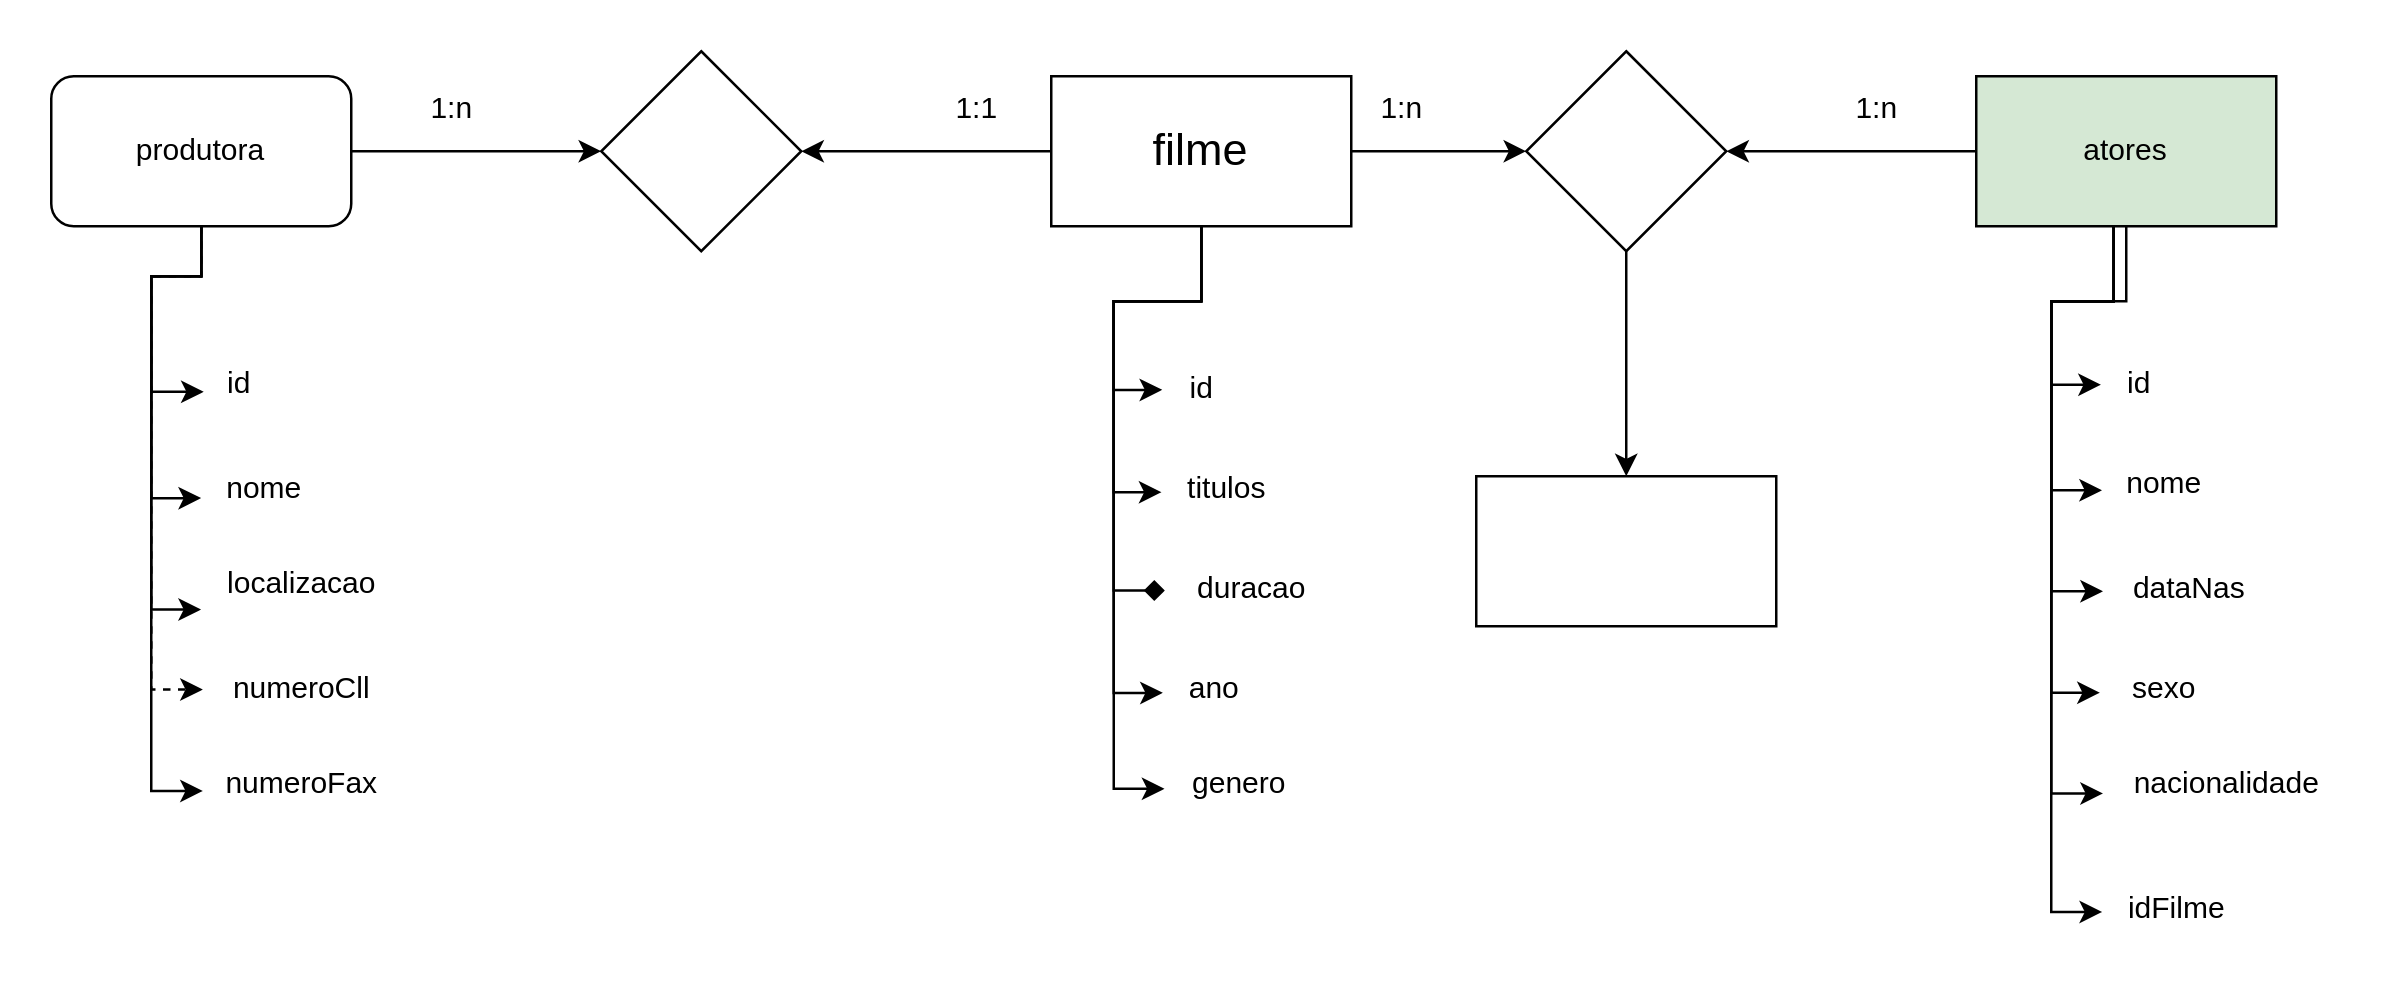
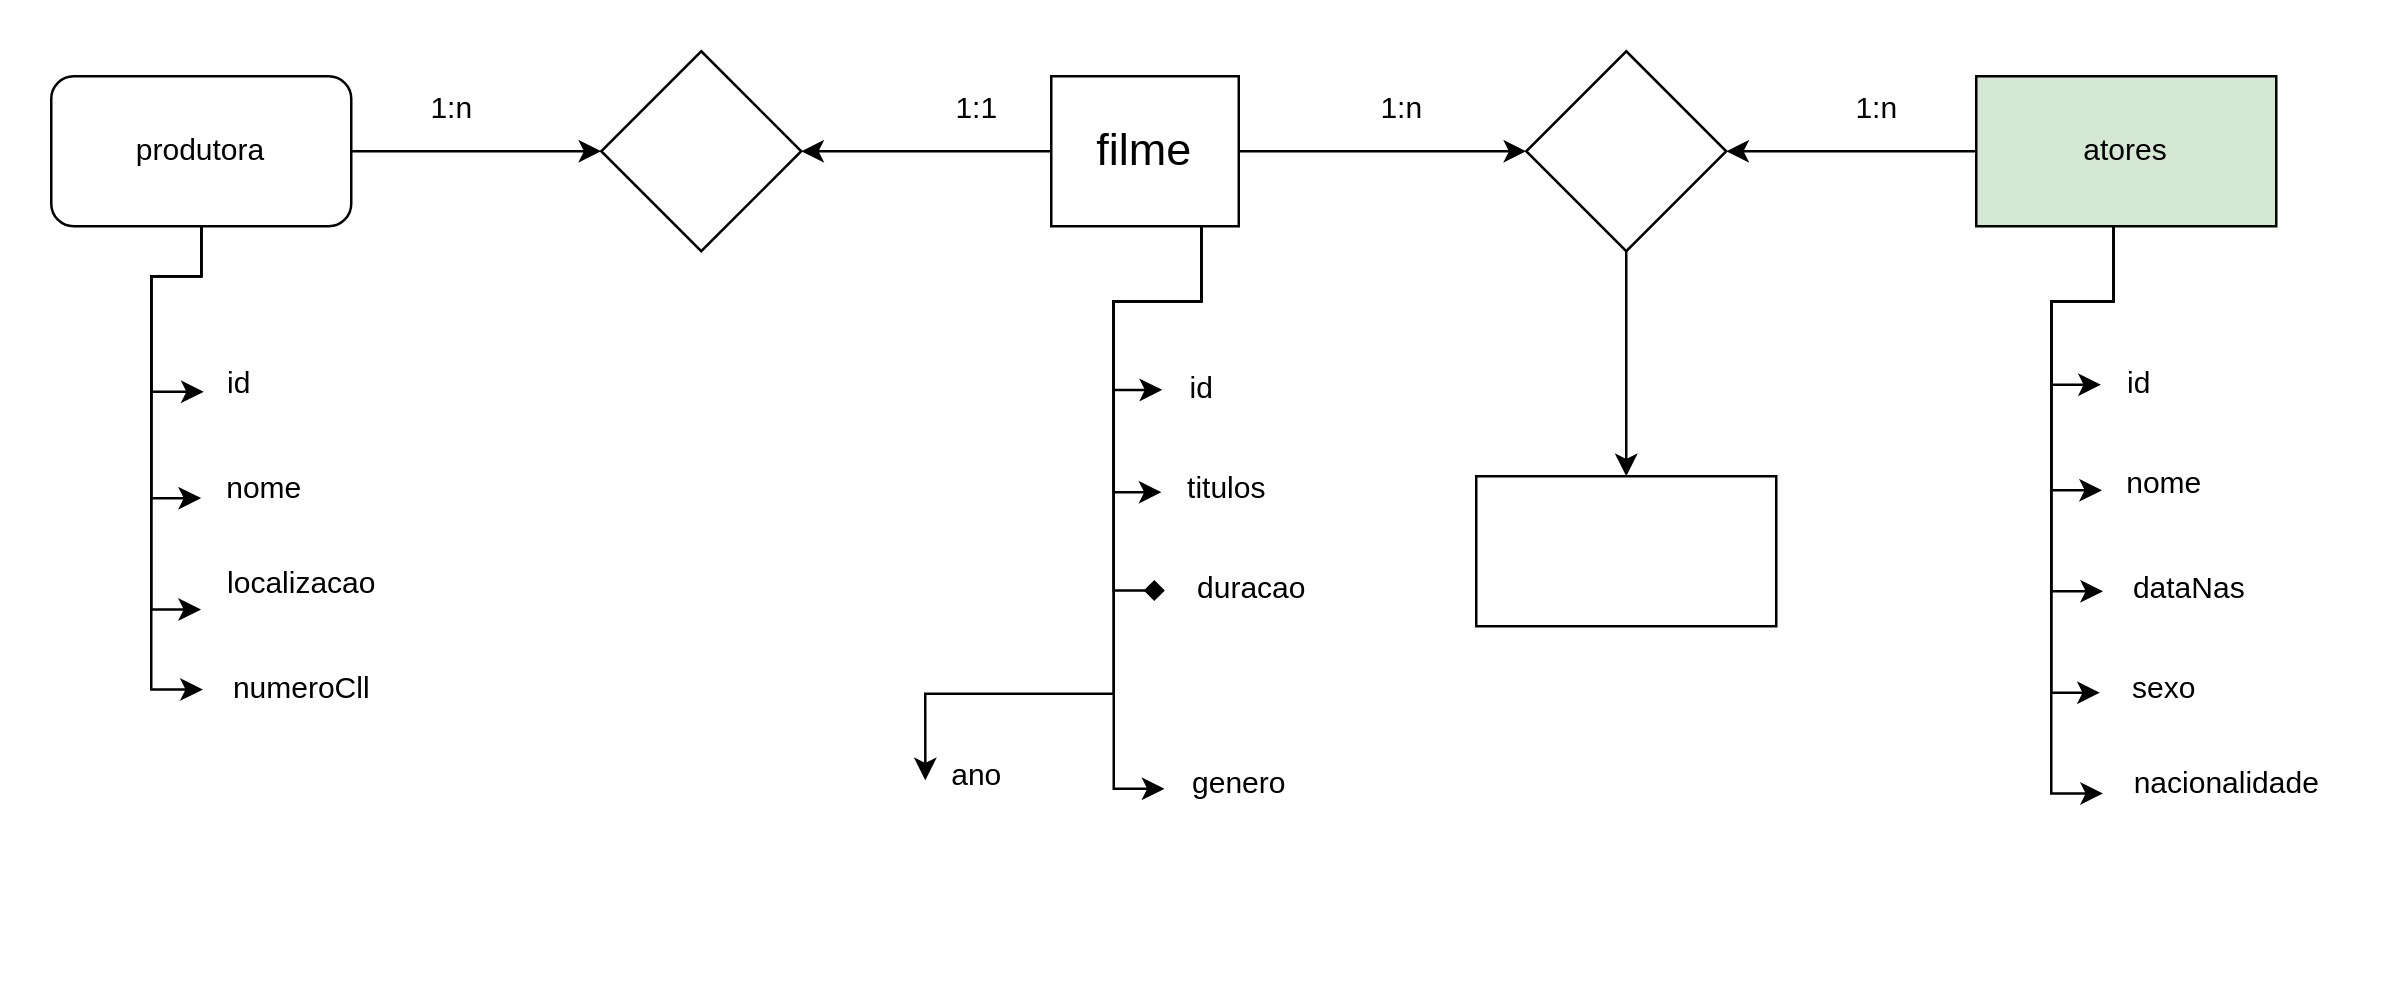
  <mxCell id="0" />
  <mxCell id="1" parent="0" />
  <mxCell id="2" value="" style="edgeStyle=orthogonalEdgeStyle;rounded=0;orthogonalLoop=1;jettySize=auto;html=1;" edge="1" parent="1" source="4" target="40"><mxGeometry relative="1" as="geometry" /></mxCell>
  <mxCell id="3" value="" style="edgeStyle=orthogonalEdgeStyle;rounded=0;orthogonalLoop=1;jettySize=auto;html=1;" edge="1" parent="1" source="4" target="43"><mxGeometry relative="1" as="geometry" /></mxCell>
- <mxCell id="4" value="&lt;font style=&quot;font-size: 18px;&quot;&gt;filme&lt;/font&gt;" style="whiteSpace=wrap;html=1;" vertex="1" parent="1"><mxGeometry x="420" y="30" width="120" height="60" as="geometry" /></mxCell>
+ <mxCell id="4" value="&lt;font style=&quot;font-size: 18px;&quot;&gt;filme&lt;/font&gt;" style="whiteSpace=wrap;html=1;" vertex="1" parent="1"><mxGeometry x="420" y="30" width="75" height="60" as="geometry" /></mxCell>
  <mxCell id="5" value="titulos" style="text;html=1;align=center;verticalAlign=middle;resizable=0;points=[];autosize=1;strokeColor=none;fillColor=none;" vertex="1" parent="1"><mxGeometry x="465" y="180" width="50" height="30" as="geometry" /></mxCell>
  <mxCell id="6" value="id" style="text;html=1;align=center;verticalAlign=middle;resizable=0;points=[];autosize=1;strokeColor=none;fillColor=none;" vertex="1" parent="1"><mxGeometry x="465" y="140" width="30" height="30" as="geometry" /></mxCell>
  <mxCell id="7" value="duracao" style="text;html=1;align=center;verticalAlign=middle;resizable=0;points=[];autosize=1;strokeColor=none;fillColor=none;" vertex="1" parent="1"><mxGeometry x="465" y="220" width="70" height="30" as="geometry" /></mxCell>
- <mxCell id="8" value="ano" style="text;html=1;align=center;verticalAlign=middle;resizable=0;points=[];autosize=1;strokeColor=none;fillColor=none;" vertex="1" parent="1"><mxGeometry x="465" y="260" width="40" height="30" as="geometry" /></mxCell>
+ <mxCell id="8" value="ano" style="text;html=1;align=center;verticalAlign=middle;resizable=0;points=[];autosize=1;strokeColor=none;fillColor=none;" vertex="1" parent="1"><mxGeometry x="370" y="295" width="40" height="30" as="geometry" /></mxCell>
  <mxCell id="9" value="genero" style="text;html=1;align=center;verticalAlign=middle;resizable=0;points=[];autosize=1;strokeColor=none;fillColor=none;" vertex="1" parent="1"><mxGeometry x="465" y="298" width="60" height="30" as="geometry" /></mxCell>
  <mxCell id="10" value="" style="edgeStyle=orthogonalEdgeStyle;rounded=0;orthogonalLoop=1;jettySize=auto;html=1;" edge="1" parent="1" source="11" target="40"><mxGeometry relative="1" as="geometry" /></mxCell>
  <mxCell id="11" value="atores" style="whiteSpace=wrap;html=1;fillColor=#d5e8d4;" vertex="1" parent="1"><mxGeometry x="790" y="30" width="120" height="60" as="geometry" /></mxCell>
  <mxCell id="12" value="id" style="text;html=1;align=center;verticalAlign=middle;resizable=0;points=[];autosize=1;strokeColor=none;fillColor=none;" vertex="1" parent="1"><mxGeometry x="840" y="138" width="30" height="30" as="geometry" /></mxCell>
  <mxCell id="13" value="nome" style="text;html=1;align=center;verticalAlign=middle;resizable=0;points=[];autosize=1;strokeColor=none;fillColor=none;" vertex="1" parent="1"><mxGeometry x="840" y="178" width="50" height="30" as="geometry" /></mxCell>
  <mxCell id="14" value="dataNas" style="text;html=1;align=center;verticalAlign=middle;resizable=0;points=[];autosize=1;strokeColor=none;fillColor=none;" vertex="1" parent="1"><mxGeometry x="840" y="220" width="70" height="30" as="geometry" /></mxCell>
  <mxCell id="15" value="sexo" style="text;html=1;align=center;verticalAlign=middle;resizable=0;points=[];autosize=1;strokeColor=none;fillColor=none;" vertex="1" parent="1"><mxGeometry x="840" y="260" width="50" height="30" as="geometry" /></mxCell>
  <mxCell id="16" value="nacionalidade" style="text;html=1;align=center;verticalAlign=middle;resizable=0;points=[];autosize=1;strokeColor=none;fillColor=none;" vertex="1" parent="1"><mxGeometry x="840" y="298" width="100" height="30" as="geometry" /></mxCell>
  <mxCell id="17" value="" style="edgeStyle=orthogonalEdgeStyle;rounded=0;orthogonalLoop=1;jettySize=auto;html=1;" edge="1" parent="1" source="18" target="43"><mxGeometry relative="1" as="geometry" /></mxCell>
  <mxCell id="18" value="produtora" style="whiteSpace=wrap;html=1;rounded=1;" vertex="1" parent="1"><mxGeometry x="20" y="30" width="120" height="60" as="geometry" /></mxCell>
  <mxCell id="19" value="id" style="text;html=1;align=center;verticalAlign=middle;resizable=0;points=[];autosize=1;strokeColor=none;fillColor=none;" vertex="1" parent="1"><mxGeometry x="80" y="138" width="30" height="30" as="geometry" /></mxCell>
  <mxCell id="20" value="nome" style="text;html=1;align=center;verticalAlign=middle;resizable=0;points=[];autosize=1;strokeColor=none;fillColor=none;" vertex="1" parent="1"><mxGeometry x="80" y="180" width="50" height="30" as="geometry" /></mxCell>
  <mxCell id="21" value="localizacao&lt;div&gt;&lt;br&gt;&lt;/div&gt;" style="text;html=1;align=center;verticalAlign=middle;resizable=0;points=[];autosize=1;strokeColor=none;fillColor=none;" vertex="1" parent="1"><mxGeometry x="80" y="220" width="80" height="40" as="geometry" /></mxCell>
  <mxCell id="22" value="numeroCll" style="text;html=1;align=center;verticalAlign=middle;resizable=0;points=[];autosize=1;strokeColor=none;fillColor=none;" vertex="1" parent="1"><mxGeometry x="80" y="260" width="80" height="30" as="geometry" /></mxCell>
- <mxCell id="23" value="numeroFax" style="text;html=1;align=center;verticalAlign=middle;resizable=0;points=[];autosize=1;strokeColor=none;fillColor=none;" vertex="1" parent="1"><mxGeometry x="80" y="298" width="80" height="30" as="geometry" /></mxCell>
  <mxCell id="24" style="edgeStyle=orthogonalEdgeStyle;rounded=0;orthogonalLoop=1;jettySize=auto;html=1;entryX=-0.02;entryY=0.515;entryDx=0;entryDy=0;entryPerimeter=0;" edge="1" parent="1" source="4" target="6"><mxGeometry relative="1" as="geometry"><Array as="points"><mxPoint x="480" y="120" /><mxPoint x="445" y="120" /><mxPoint x="445" y="156" /></Array></mxGeometry></mxCell>
  <mxCell id="25" style="edgeStyle=orthogonalEdgeStyle;rounded=0;orthogonalLoop=1;jettySize=auto;html=1;entryX=-0.018;entryY=0.546;entryDx=0;entryDy=0;entryPerimeter=0;" edge="1" parent="1" source="4" target="5"><mxGeometry relative="1" as="geometry"><Array as="points"><mxPoint x="480" y="120" /><mxPoint x="445" y="120" /><mxPoint x="445" y="196" /></Array></mxGeometry></mxCell>
  <mxCell id="26" style="edgeStyle=orthogonalEdgeStyle;rounded=0;orthogonalLoop=1;jettySize=auto;html=1;entryX=0.006;entryY=0.524;entryDx=0;entryDy=0;entryPerimeter=0;endArrow=diamond;" edge="1" parent="1" source="4" target="7"><mxGeometry relative="1" as="geometry"><Array as="points"><mxPoint x="480" y="120" /><mxPoint x="445" y="120" /><mxPoint x="445" y="236" /></Array></mxGeometry></mxCell>
  <mxCell id="27" style="edgeStyle=orthogonalEdgeStyle;rounded=0;orthogonalLoop=1;jettySize=auto;html=1;entryX=-0.009;entryY=0.555;entryDx=0;entryDy=0;entryPerimeter=0;" edge="1" parent="1" source="4" target="8"><mxGeometry relative="1" as="geometry"><Array as="points"><mxPoint x="480" y="120" /><mxPoint x="445" y="120" /><mxPoint x="445" y="277" /></Array></mxGeometry></mxCell>
  <mxCell id="28" style="edgeStyle=orthogonalEdgeStyle;rounded=0;orthogonalLoop=1;jettySize=auto;html=1;entryX=0.005;entryY=0.567;entryDx=0;entryDy=0;entryPerimeter=0;" edge="1" parent="1" source="4" target="9"><mxGeometry relative="1" as="geometry"><Array as="points"><mxPoint x="480" y="120" /><mxPoint x="445" y="120" /><mxPoint x="445" y="315" /></Array></mxGeometry></mxCell>
  <mxCell id="29" style="edgeStyle=orthogonalEdgeStyle;rounded=0;orthogonalLoop=1;jettySize=auto;html=1;entryX=-0.004;entryY=0.512;entryDx=0;entryDy=0;entryPerimeter=0;" edge="1" parent="1" target="12"><mxGeometry relative="1" as="geometry"><mxPoint x="845" y="90" as="sourcePoint" /><Array as="points"><mxPoint x="845" y="120" /><mxPoint x="820" y="120" /><mxPoint x="820" y="153" /></Array></mxGeometry></mxCell>
  <mxCell id="30" style="edgeStyle=orthogonalEdgeStyle;rounded=0;orthogonalLoop=1;jettySize=auto;html=1;entryX=0.006;entryY=0.587;entryDx=0;entryDy=0;entryPerimeter=0;" edge="1" parent="1" target="13"><mxGeometry relative="1" as="geometry"><mxPoint x="845" y="90" as="sourcePoint" /><Array as="points"><mxPoint x="845" y="120" /><mxPoint x="820" y="120" /><mxPoint x="820" y="196" /></Array></mxGeometry></mxCell>
  <mxCell id="31" style="edgeStyle=orthogonalEdgeStyle;rounded=0;orthogonalLoop=1;jettySize=auto;html=1;entryX=0.01;entryY=0.534;entryDx=0;entryDy=0;entryPerimeter=0;" edge="1" parent="1" target="14"><mxGeometry relative="1" as="geometry"><mxPoint x="845" y="90" as="sourcePoint" /><Array as="points"><mxPoint x="845" y="120" /><mxPoint x="820" y="120" /><mxPoint x="820" y="236" /></Array></mxGeometry></mxCell>
  <mxCell id="32" style="edgeStyle=orthogonalEdgeStyle;rounded=0;orthogonalLoop=1;jettySize=auto;html=1;entryX=-0.011;entryY=0.553;entryDx=0;entryDy=0;entryPerimeter=0;" edge="1" parent="1" target="15"><mxGeometry relative="1" as="geometry"><mxPoint x="845" y="90" as="sourcePoint" /><Array as="points"><mxPoint x="845" y="120" /><mxPoint x="820" y="120" /><mxPoint x="820" y="277" /></Array></mxGeometry></mxCell>
  <mxCell id="33" style="edgeStyle=orthogonalEdgeStyle;rounded=0;orthogonalLoop=1;jettySize=auto;html=1;entryX=0.007;entryY=0.63;entryDx=0;entryDy=0;entryPerimeter=0;" edge="1" parent="1" target="16"><mxGeometry relative="1" as="geometry"><mxPoint x="845" y="90" as="sourcePoint" /><Array as="points"><mxPoint x="845" y="120" /><mxPoint x="820" y="120" /><mxPoint x="820" y="317" /></Array></mxGeometry></mxCell>
  <mxCell id="34" style="edgeStyle=orthogonalEdgeStyle;rounded=0;orthogonalLoop=1;jettySize=auto;html=1;entryX=0.033;entryY=0.607;entryDx=0;entryDy=0;entryPerimeter=0;" edge="1" parent="1" source="18" target="19"><mxGeometry relative="1" as="geometry"><Array as="points"><mxPoint x="80" y="110" /><mxPoint x="60" y="110" /><mxPoint x="60" y="156" /></Array></mxGeometry></mxCell>
  <mxCell id="35" style="edgeStyle=orthogonalEdgeStyle;rounded=0;orthogonalLoop=1;jettySize=auto;html=1;entryX=-0.001;entryY=0.625;entryDx=0;entryDy=0;entryPerimeter=0;" edge="1" parent="1" source="18" target="20"><mxGeometry relative="1" as="geometry"><Array as="points"><mxPoint x="80" y="110" /><mxPoint x="60" y="110" /><mxPoint x="60" y="199" /></Array></mxGeometry></mxCell>
  <mxCell id="36" style="edgeStyle=orthogonalEdgeStyle;rounded=0;orthogonalLoop=1;jettySize=auto;html=1;entryX=-0.001;entryY=0.583;entryDx=0;entryDy=0;entryPerimeter=0;" edge="1" parent="1" source="18" target="21"><mxGeometry relative="1" as="geometry"><Array as="points"><mxPoint x="80" y="110" /><mxPoint x="60" y="110" /><mxPoint x="60" y="243" /></Array></mxGeometry></mxCell>
- <mxCell id="37" style="edgeStyle=orthogonalEdgeStyle;rounded=0;orthogonalLoop=1;jettySize=auto;html=1;entryX=0.008;entryY=0.511;entryDx=0;entryDy=0;entryPerimeter=0;dashed=1;" edge="1" parent="1" source="18" target="22"><mxGeometry relative="1" as="geometry"><Array as="points"><mxPoint x="80" y="110" /><mxPoint x="60" y="110" /><mxPoint x="60" y="275" /></Array></mxGeometry></mxCell>
- <mxCell id="38" style="edgeStyle=orthogonalEdgeStyle;rounded=0;orthogonalLoop=1;jettySize=auto;html=1;entryX=0.008;entryY=0.596;entryDx=0;entryDy=0;entryPerimeter=0;" edge="1" parent="1" source="18" target="23"><mxGeometry relative="1" as="geometry"><Array as="points"><mxPoint x="80" y="110" /><mxPoint x="60" y="110" /><mxPoint x="60" y="316" /></Array></mxGeometry></mxCell>
+ <mxCell id="37" style="edgeStyle=orthogonalEdgeStyle;rounded=0;orthogonalLoop=1;jettySize=auto;html=1;entryX=0.008;entryY=0.511;entryDx=0;entryDy=0;entryPerimeter=0;" edge="1" parent="1" source="18" target="22"><mxGeometry relative="1" as="geometry"><Array as="points"><mxPoint x="80" y="110" /><mxPoint x="60" y="110" /><mxPoint x="60" y="275" /></Array></mxGeometry></mxCell>
  <mxCell id="39" value="" style="edgeStyle=orthogonalEdgeStyle;rounded=0;orthogonalLoop=1;jettySize=auto;html=1;" edge="1" parent="1" source="40" target="46"><mxGeometry relative="1" as="geometry" /></mxCell>
  <mxCell id="40" value="" style="rhombus;whiteSpace=wrap;html=1;" vertex="1" parent="1"><mxGeometry x="610" y="20" width="80" height="80" as="geometry" /></mxCell>
  <mxCell id="41" value="1:n" style="text;html=1;align=center;verticalAlign=middle;resizable=0;points=[];autosize=1;strokeColor=none;fillColor=none;" vertex="1" parent="1"><mxGeometry x="730" y="28" width="40" height="30" as="geometry" /></mxCell>
  <mxCell id="42" value="1:n" style="text;html=1;align=center;verticalAlign=middle;resizable=0;points=[];autosize=1;strokeColor=none;fillColor=none;" vertex="1" parent="1"><mxGeometry x="540" y="28" width="40" height="30" as="geometry" /></mxCell>
  <mxCell id="43" value="" style="rhombus;whiteSpace=wrap;html=1;" vertex="1" parent="1"><mxGeometry x="240" y="20" width="80" height="80" as="geometry" /></mxCell>
  <mxCell id="44" value="1:n" style="text;html=1;align=center;verticalAlign=middle;resizable=0;points=[];autosize=1;strokeColor=none;fillColor=none;" vertex="1" parent="1"><mxGeometry x="160" y="28" width="40" height="30" as="geometry" /></mxCell>
  <mxCell id="45" value="1:1" style="text;html=1;align=center;verticalAlign=middle;resizable=0;points=[];autosize=1;strokeColor=none;fillColor=none;" vertex="1" parent="1"><mxGeometry x="370" y="28" width="40" height="30" as="geometry" /></mxCell>
  <mxCell id="46" value="" style="whiteSpace=wrap;html=1;" vertex="1" parent="1"><mxGeometry x="590" y="190" width="120" height="60" as="geometry" /></mxCell>
- <mxCell id="47" value="idFilme" style="text;html=1;align=center;verticalAlign=middle;resizable=0;points=[];autosize=1;strokeColor=none;fillColor=none;" vertex="1" parent="1"><mxGeometry x="840" y="348" width="60" height="30" as="geometry" /></mxCell>
- <mxCell id="48" style="edgeStyle=orthogonalEdgeStyle;rounded=0;orthogonalLoop=1;jettySize=auto;html=1;entryX=0.006;entryY=0.543;entryDx=0;entryDy=0;entryPerimeter=0;" edge="1" parent="1" source="11" target="47"><mxGeometry relative="1" as="geometry"><Array as="points"><mxPoint x="850" y="120" /><mxPoint x="820" y="120" /><mxPoint x="820" y="364" /></Array></mxGeometry></mxCell>
